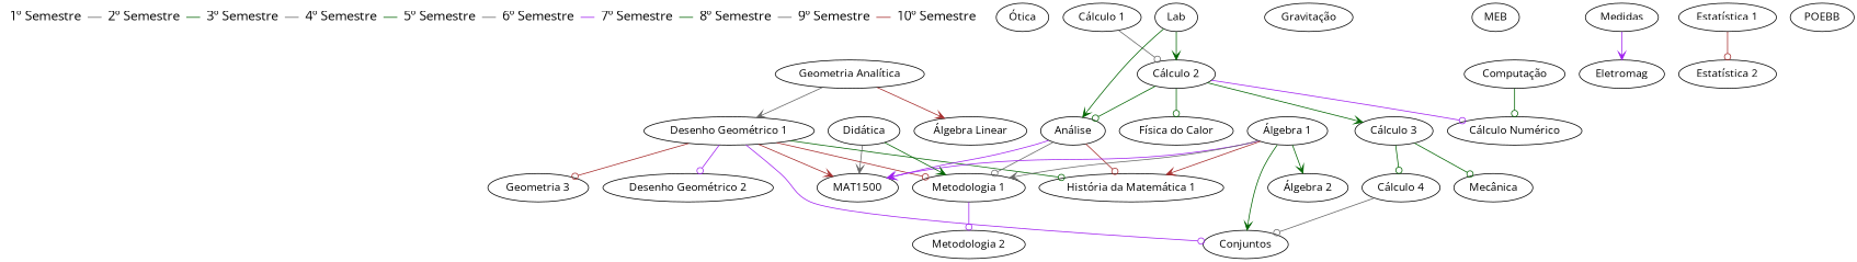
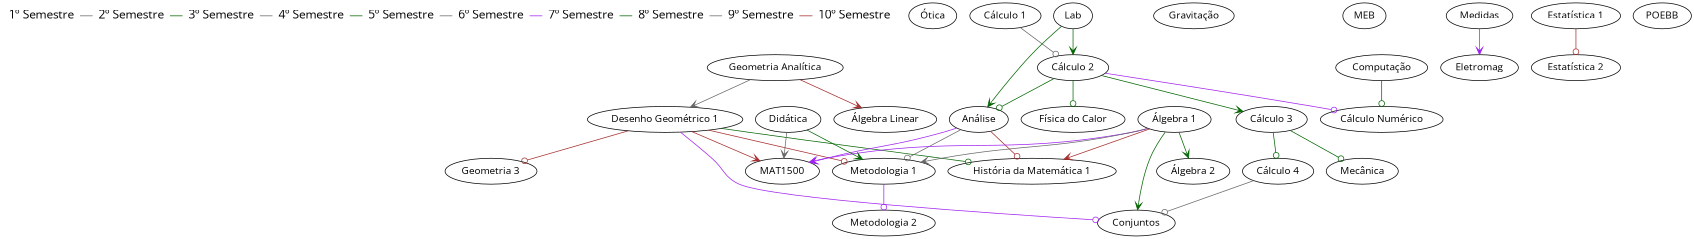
  digraph {
    fontname="Open Sans"
    rank=same
    node [fontname="Open Sans"]
    edge [color=darkgreen fontname="Open Sans" arrowhead=odot]
    "1º Semestre" [fontsize=16 shape=plaintext]
    "2º Semestre" [fontsize=16 shape=plaintext]
    "3º Semestre" [fontsize=16 shape=plaintext]
    "4º Semestre" [fontsize=16 shape=plaintext]
    "5º Semestre" [fontsize=16 shape=plaintext]
    "6º Semestre" [fontsize=16 shape=plaintext]
    "7º Semestre" [fontsize=16 shape=plaintext]
    "8º Semestre" [fontsize=16 shape=plaintext]
    "9º Semestre" [fontsize=16 shape=plaintext]
    "10º Semestre" [fontsize=16 shape=plaintext]
    "Ótica"
    "Geometria Analítica"
    "Álgebra Linear"
    "Desenho Geométrico 1"
    MAT1500
    "História da Matemática 1"
    "Metodologia 1"
    Conjuntos
-   "Desenho Geométrico 2"
    "Geometria 3"
    "Cálculo 1"
    "Cálculo 2"
    "Análise"
    "Cálculo 3"
    "Física do Calor"
    "Cálculo Numérico"
    Lab
    "Gravitação"
    "Cálculo 4"
    "Mecânica"
    MEB
    Medidas
    Eletromag
    "Estatística 1"
    "Estatística 2"
    "Álgebra 1"
    "Álgebra 2"
    "Metodologia 2"
    "Computação"
    "Didática"
    POEBB
    subgraph sub_1 {
      "1º Semestre"
      "2º Semestre"
      "3º Semestre"
      "4º Semestre"
      "5º Semestre"
      "6º Semestre"
      "7º Semestre"
      "8º Semestre"
      "9º Semestre"
      "10º Semestre"
    }
    "1º Semestre" -> "2º Semestre" [color=gray40 dir=none arrowhead=""]
    "2º Semestre" -> "3º Semestre" [dir=none arrowhead=""]
    "3º Semestre" -> "4º Semestre" [color=gray40 dir=none arrowhead=""]
    "4º Semestre" -> "5º Semestre" [dir=none arrowhead=""]
    "5º Semestre" -> "6º Semestre" [color=gray40 dir=none arrowhead=""]
    "6º Semestre" -> "7º Semestre" [color=purple dir=none arrowhead=""]
    "7º Semestre" -> "8º Semestre" [dir=none arrowhead=""]
    "8º Semestre" -> "9º Semestre" [color=gray40 dir=none arrowhead=""]
    "9º Semestre" -> "10º Semestre" [color=brown dir=none arrowhead=""]
    "Geometria Analítica" -> "Álgebra Linear" [arrowhead=vee color=brown]
    "Geometria Analítica" -> "Desenho Geométrico 1" [arrowhead=vee color=gray40]
    "Desenho Geométrico 1" -> MAT1500 [arrowhead=vee color=brown]
    "Desenho Geométrico 1" -> "História da Matemática 1"
    "Desenho Geométrico 1" -> "Metodologia 1" [color=brown]
    "Desenho Geométrico 1" -> Conjuntos [color=purple]
-   "Desenho Geométrico 1" -> "Desenho Geométrico 2" [color=purple]
    "Desenho Geométrico 1" -> "Geometria 3" [color=brown]
    "Metodologia 1" -> "Metodologia 2" [color=purple]
    "Cálculo 1" -> "Cálculo 2" [color=gray40]
    "Cálculo 2" -> "Análise"
    "Cálculo 2" -> "Cálculo 3" [arrowhead=vee]
    "Cálculo 2" -> "Física do Calor"
    "Cálculo 2" -> "Cálculo Numérico" [color=purple]
    "Análise" -> MAT1500 [arrowhead=vee color=purple]
    "Análise" -> "História da Matemática 1" [color=brown]
    "Análise" -> "Metodologia 1" [color=gray40]
    "Cálculo 3" -> "Cálculo 4"
    "Cálculo 3" -> "Mecânica"
    Lab -> "Cálculo 2" [arrowhead=vee]
    Lab -> "Análise" [arrowhead=vee]
    "Cálculo 4" -> Conjuntos [color=gray40]
    Medidas -> Eletromag [arrowhead=vee color=purple]
    "Estatística 1" -> "Estatística 2" [color=brown]
    "Álgebra 1" -> MAT1500 [arrowhead=vee color=purple]
    "Álgebra 1" -> "História da Matemática 1" [arrowhead=vee color=brown]
    "Álgebra 1" -> "Metodologia 1" [arrowhead=vee color=gray40]
    "Álgebra 1" -> Conjuntos [arrowhead=vee]
    "Álgebra 1" -> "Álgebra 2" [arrowhead=vee]
    "Computação" -> "Cálculo Numérico"
    "Didática" -> MAT1500 [arrowhead=vee color=gray40]
    "Didática" -> "Metodologia 1" [arrowhead=vee]
  }
